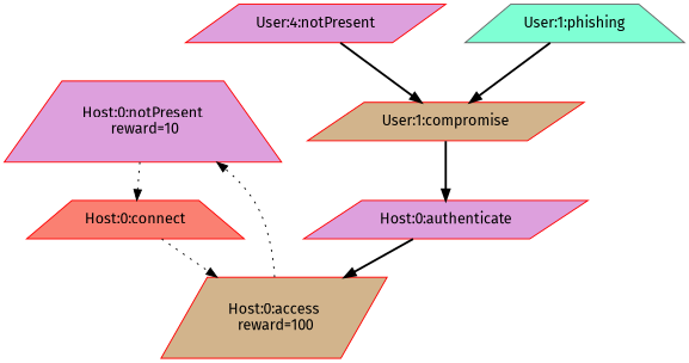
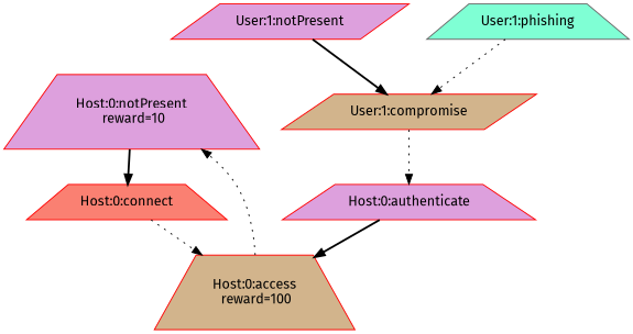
  digraph {
    fontname="Fira Sans"
    node [color=red fillcolor=plum fontname="Fira Sans" shape=trapezium style=filled]
    edge [fontname="Fira Sans" style=dotted]
    n1 [label="Host:0:notPresent\n reward=10"]
    n2 [fillcolor=salmon label="Host:0:connect"]
-   n3 [fillcolor=tan label="Host:0:access\n reward=100" shape=parallelogram]
-   n4 [label="Host:0:authenticate" shape=parallelogram]
+   n3 [fillcolor=tan label="Host:0:access\n reward=100"]
+   n4 [label="Host:0:authenticate"]
    n5 [fillcolor=tan label="User:1:compromise" shape=parallelogram]
-   n6 [label="User:4:notPresent" shape=parallelogram]
+   n6 [label="User:1:notPresent" shape=parallelogram]
    n7 [color=gray40 fillcolor=aquamarine label="User:1:phishing"]
-   n1 -> n2
+   n1 -> n2 [style=bold]
    n2 -> n3
    n3 -> n1
    n4 -> n3 [style=bold]
-   n5 -> n4 [style=bold]
+   n5 -> n4
    n6 -> n5 [style=bold]
-   n7 -> n5 [style=bold]
+   n7 -> n5
  }
